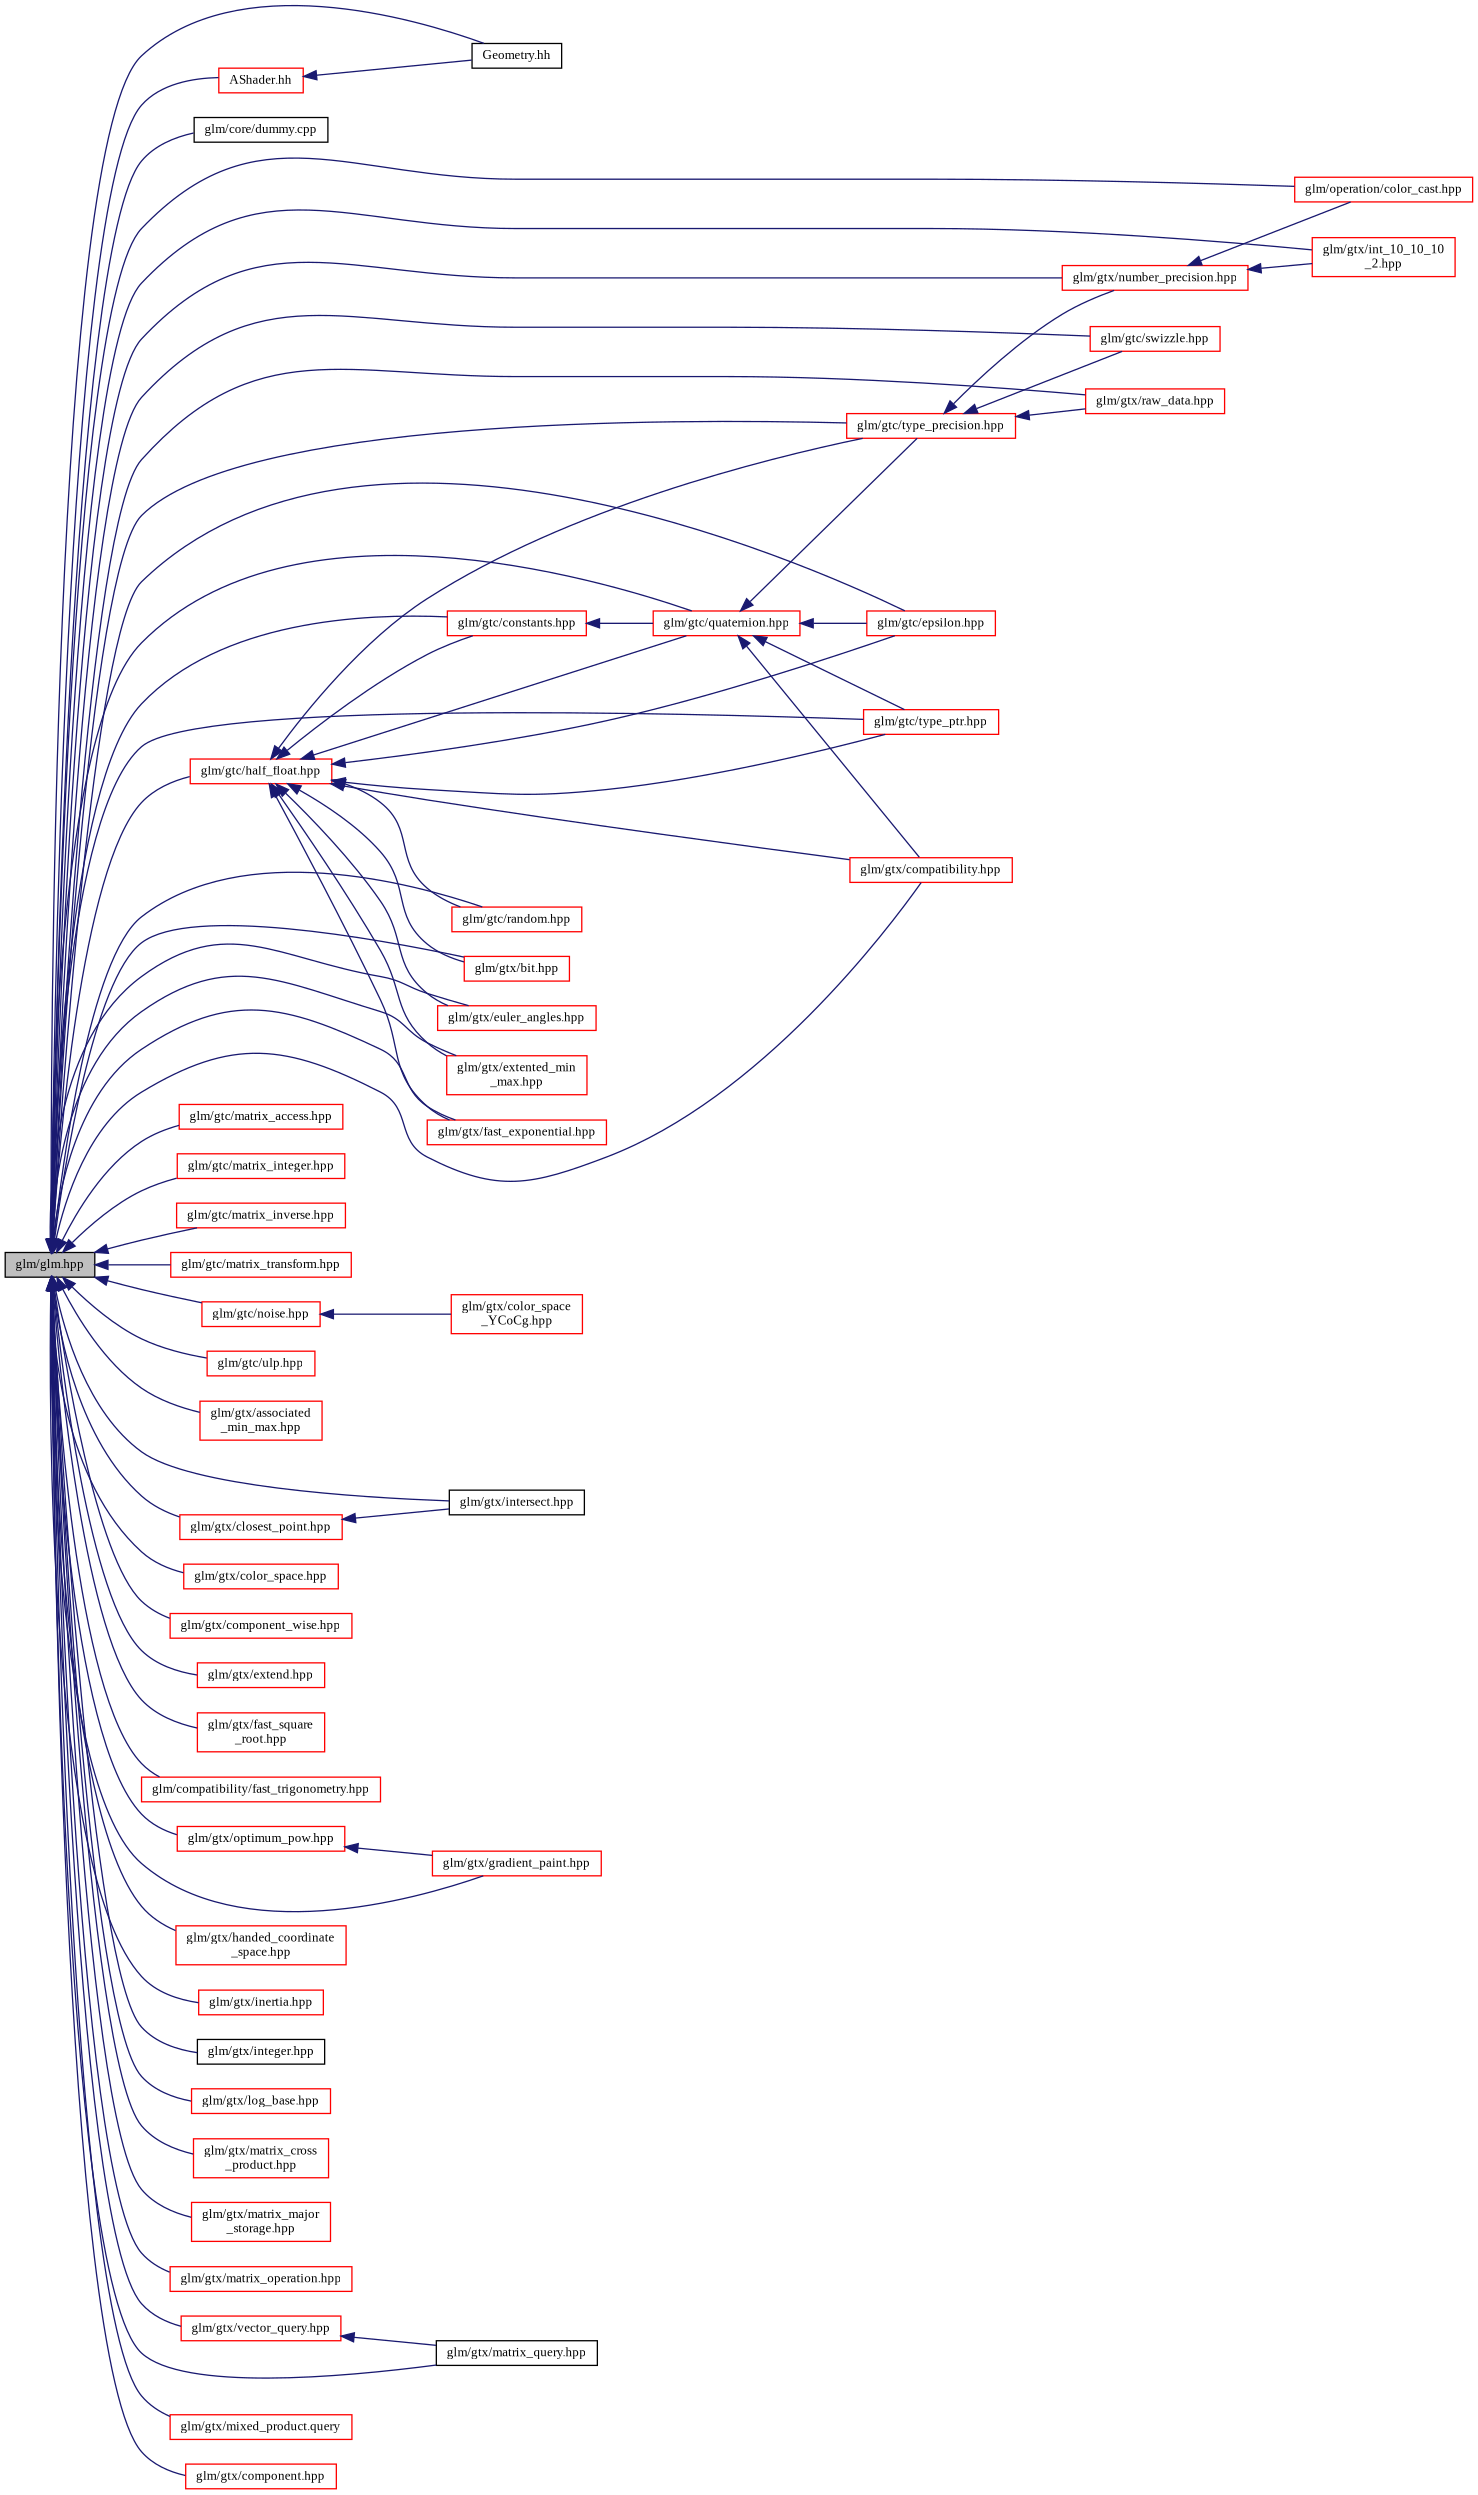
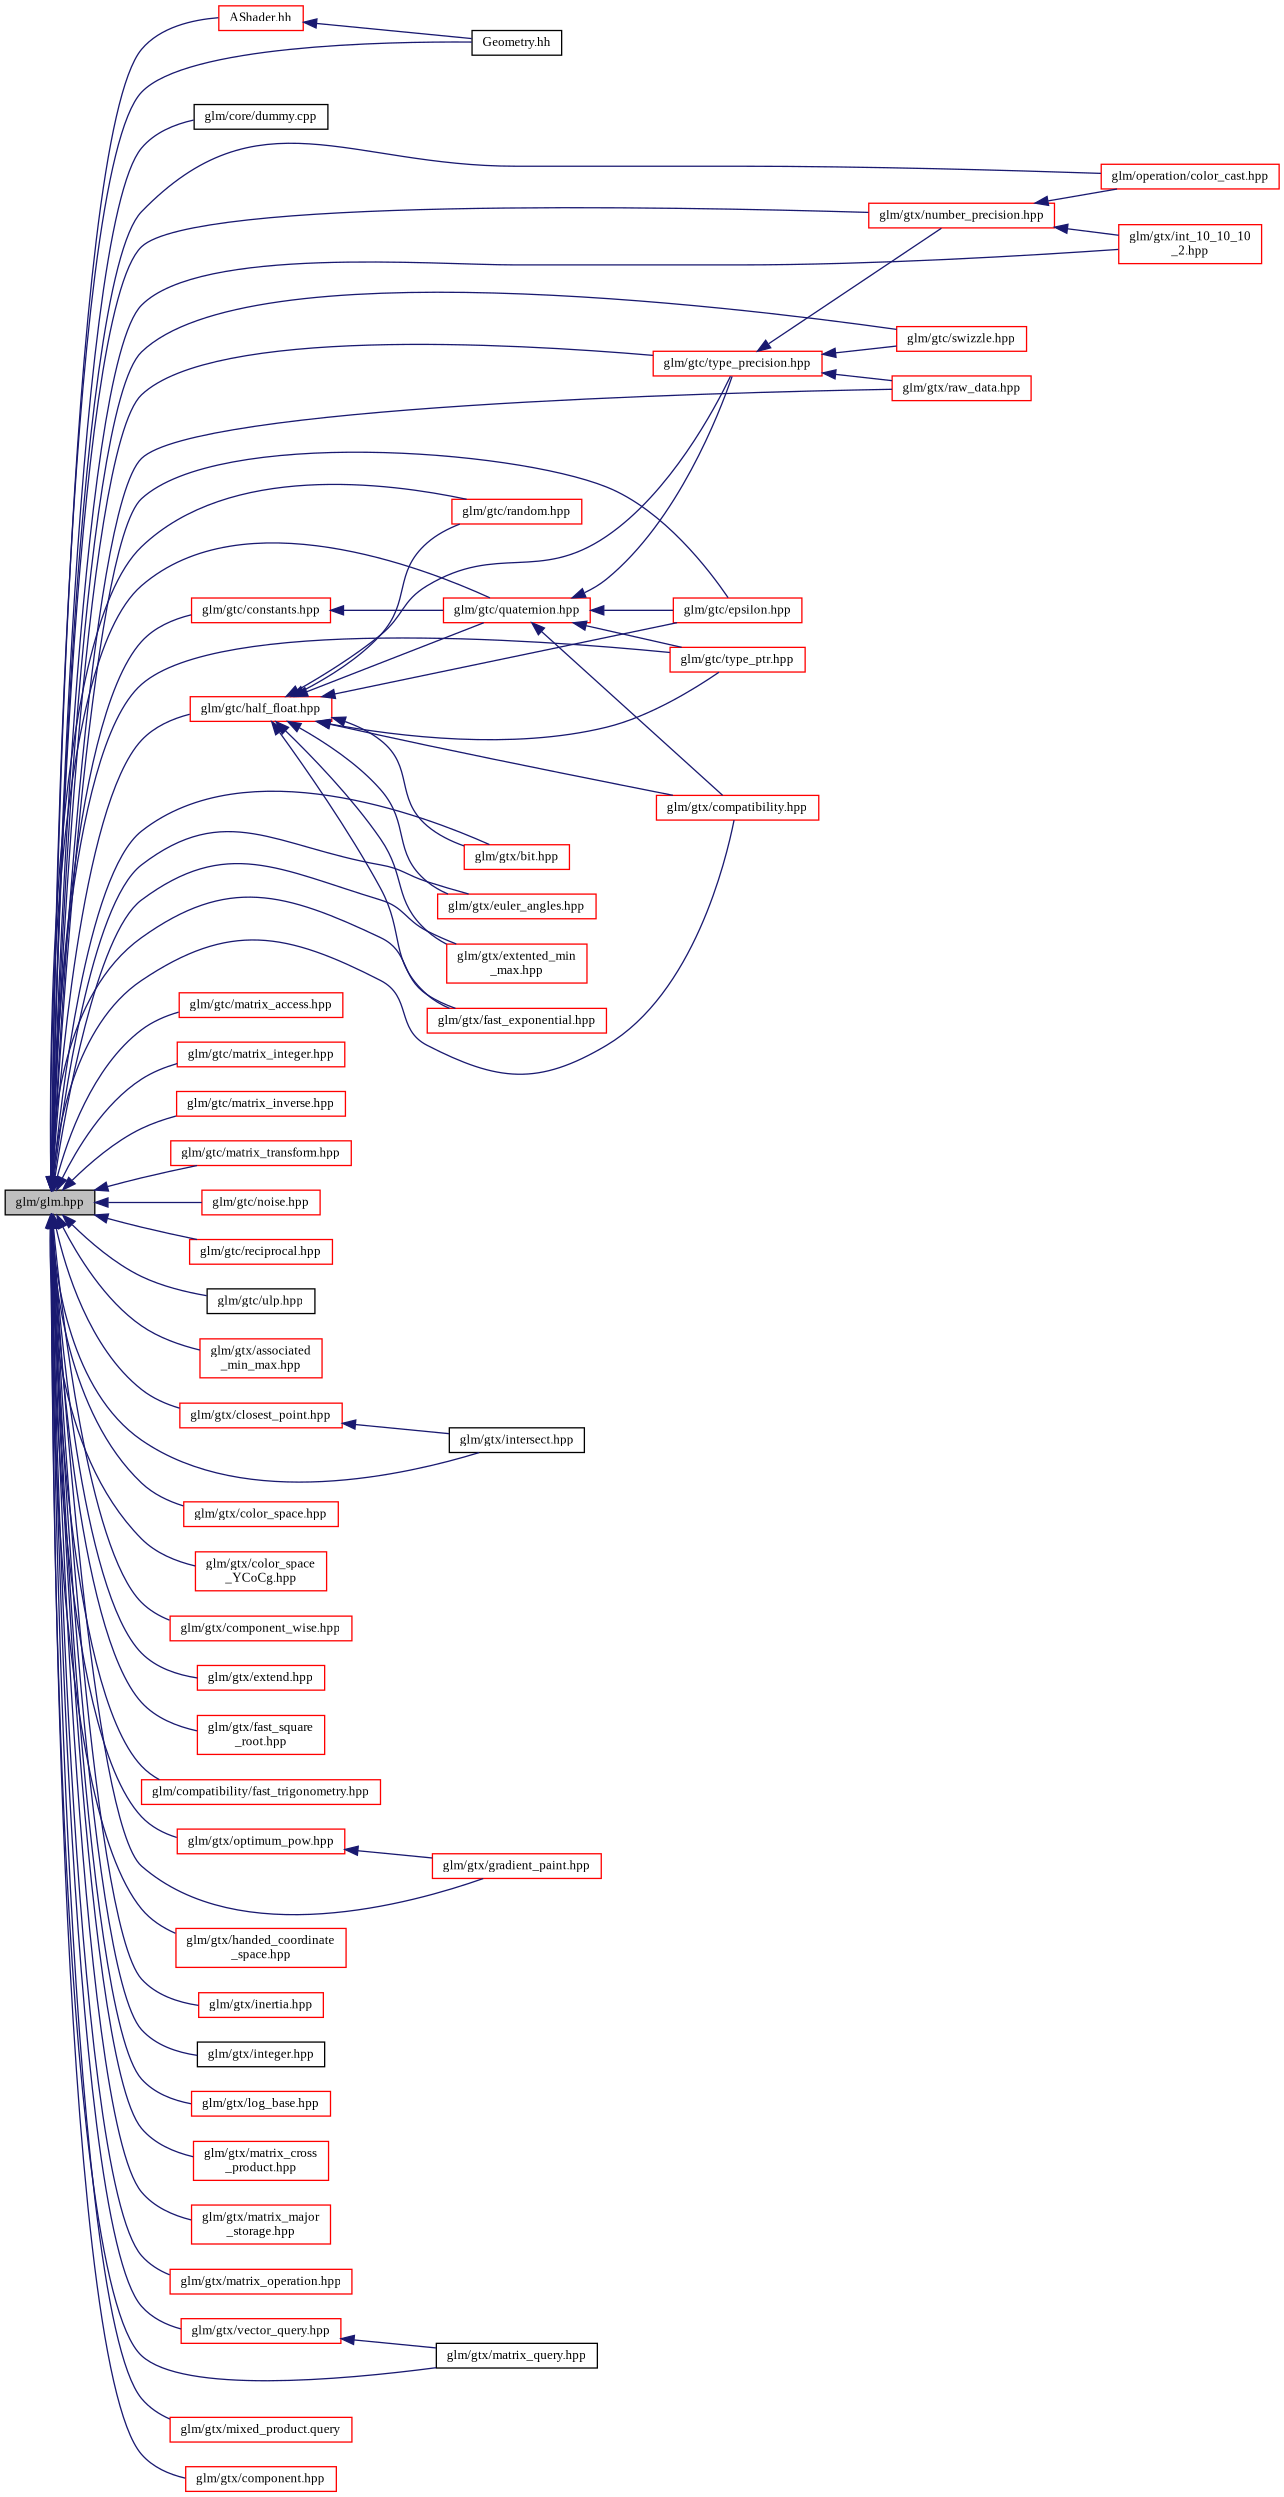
  digraph {
    fontname="Liberation Serif"
    rankdir=LR
    node [color=red fillcolor=white fontname="Liberation Serif" fontsize=10 shape=record style=filled]
    edge [color=midnightblue dir=back fontname="Liberation Serif" fontsize=10 labelfontname=FreeSans labelfontsize=10 style=solid]
    n1 [color=black fillcolor=grey75 fontcolor=black height=0.2 label="glm/glm.hpp" width=0.4]
    n2 [height=0.2 label="AShader.hh" width=0.4]
    n3 [color=black height=0.2 label="Geometry.hh" width=0.4]
    n4 [color=black height=0.2 label="glm/core/dummy.cpp" width=0.4]
    n5 [height=0.2 label="glm/gtc/constants.hpp" width=0.4]
    n6 [height=0.2 label="glm/gtc/quaternion.hpp" width=0.4]
    n7 [height=0.2 label="glm/gtc/epsilon.hpp" width=0.4]
    n8 [height=0.2 label="glm/gtc/type_precision.hpp" width=0.4]
    n9 [height=0.2 label="glm/gtc/swizzle.hpp" width=0.4]
    n10 [height=0.2 label="glm/gtx/number_precision.hpp" width=0.4]
    n11 [height=0.2 label="glm/operation/color_cast.hpp" width=0.4]
    n12 [height=0.2 label="glm/gtx/raw_data.hpp" width=0.4]
    n13 [height=0.2 label="glm/gtx/int_10_10_10\l_2.hpp" width=0.4]
    n14 [height=0.2 label="glm/gtc/type_ptr.hpp" width=0.4]
    n15 [height=0.2 label="glm/gtx/compatibility.hpp" width=0.4]
    n16 [height=0.2 label="glm/gtc/half_float.hpp" width=0.4]
    n17 [height=0.2 label="glm/gtc/random.hpp" width=0.4]
    n18 [height=0.2 label="glm/gtx/bit.hpp" width=0.4]
    n19 [height=0.2 label="glm/gtx/euler_angles.hpp" width=0.4]
    n20 [height=0.2 label="glm/gtx/extented_min\l_max.hpp" width=0.4]
    n21 [height=0.2 label="glm/gtx/fast_exponential.hpp" width=0.4]
    n22 [height=0.2 label="glm/gtc/matrix_access.hpp" width=0.4]
    n23 [height=0.2 label="glm/gtc/matrix_integer.hpp" width=0.4]
    n24 [height=0.2 label="glm/gtc/matrix_inverse.hpp" width=0.4]
    n25 [height=0.2 label="glm/gtc/matrix_transform.hpp" width=0.4]
    n26 [height=0.2 label="glm/gtc/noise.hpp" width=0.4]
-   n28 [height=0.2 label="glm/gtc/ulp.hpp" width=0.4]
+   n27 [height=0.2 label="glm/gtc/reciprocal.hpp" width=0.4]
+   n28 [color=black height=0.2 label="glm/gtc/ulp.hpp" width=0.4]
    n29 [height=0.2 label="glm/gtx/associated\l_min_max.hpp" width=0.4]
    n30 [height=0.2 label="glm/gtx/closest_point.hpp" width=0.4]
    n31 [color=black height=0.2 label="glm/gtx/intersect.hpp" width=0.4]
    n32 [height=0.2 label="glm/gtx/color_space.hpp" width=0.4]
    n33 [height=0.2 label="glm/gtx/color_space\l_YCoCg.hpp" width=0.4]
    n34 [height=0.2 label="glm/gtx/component_wise.hpp" width=0.4]
    n35 [height=0.2 label="glm/gtx/extend.hpp" width=0.4]
    n36 [height=0.2 label="glm/gtx/fast_square\l_root.hpp" width=0.4]
    n37 [height=0.2 label="glm/compatibility/fast_trigonometry.hpp" width=0.4]
    n38 [height=0.2 label="glm/gtx/gradient_paint.hpp" width=0.4]
    n39 [height=0.2 label="glm/gtx/optimum_pow.hpp" width=0.4]
    n40 [height=0.2 label="glm/gtx/handed_coordinate\l_space.hpp" width=0.4]
    n41 [height=0.2 label="glm/gtx/inertia.hpp" width=0.4]
    n42 [color=black height=0.2 label="glm/gtx/integer.hpp" width=0.4]
    n43 [height=0.2 label="glm/gtx/log_base.hpp" width=0.4]
    n44 [height=0.2 label="glm/gtx/matrix_cross\l_product.hpp" width=0.4]
    n45 [height=0.2 label="glm/gtx/matrix_major\l_storage.hpp" width=0.4]
    n46 [height=0.2 label="glm/gtx/matrix_operation.hpp" width=0.4]
    n47 [color=black height=0.2 label="glm/gtx/matrix_query.hpp" width=0.4]
    n48 [height=0.2 label="glm/gtx/vector_query.hpp" width=0.4]
    n49 [height=0.2 label="glm/gtx/mixed_product.query" width=0.4]
    n50 [height=0.2 label="glm/gtx/component.hpp" width=0.4]
    n1 -> n2
    n1 -> n3
    n1 -> n4
    n1 -> n5
    n1 -> n6
    n1 -> n7
    n1 -> n8
    n1 -> n9
    n1 -> n10
    n1 -> n11
    n1 -> n12
    n1 -> n13
    n1 -> n14
    n1 -> n15
    n1 -> n16
    n1 -> n17
    n1 -> n18
    n1 -> n19
    n1 -> n20
    n1 -> n21
    n1 -> n22
    n1 -> n23
    n1 -> n24
    n1 -> n25
    n1 -> n26
+   n1 -> n27
    n1 -> n28
    n1 -> n29
    n1 -> n30
    n1 -> n31
    n1 -> n32
-   n26 -> n33
+   n1 -> n33
    n1 -> n34
    n1 -> n35
    n1 -> n36
    n1 -> n37
    n1 -> n38
    n1 -> n39
    n1 -> n40
    n1 -> n41
    n1 -> n42
    n1 -> n43
    n1 -> n44
    n1 -> n45
    n1 -> n46
    n1 -> n47
    n1 -> n48
    n1 -> n49
    n1 -> n50
    n2 -> n3
    n5 -> n6
    n6 -> n7
    n6 -> n8
    n6 -> n14
    n6 -> n15
    n8 -> n9
    n8 -> n10
    n8 -> n12
    n10 -> n11
    n10 -> n13
-   n16 -> n5
    n16 -> n6
    n16 -> n7
    n16 -> n8
    n16 -> n14
    n16 -> n15
    n16 -> n17
    n16 -> n18
    n16 -> n19
    n16 -> n20
    n16 -> n21
    n30 -> n31
    n39 -> n38
    n48 -> n47
  }
